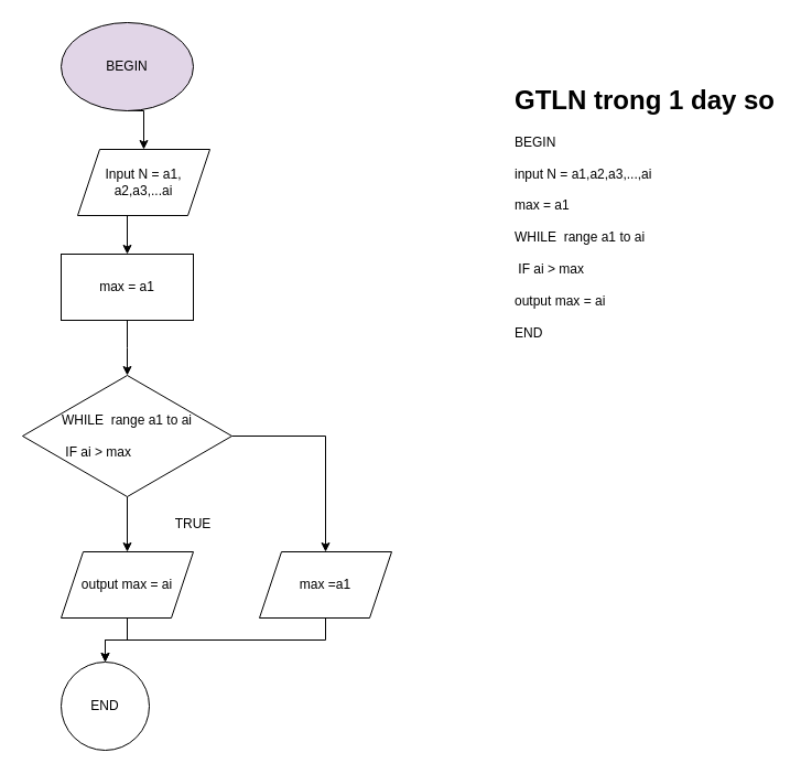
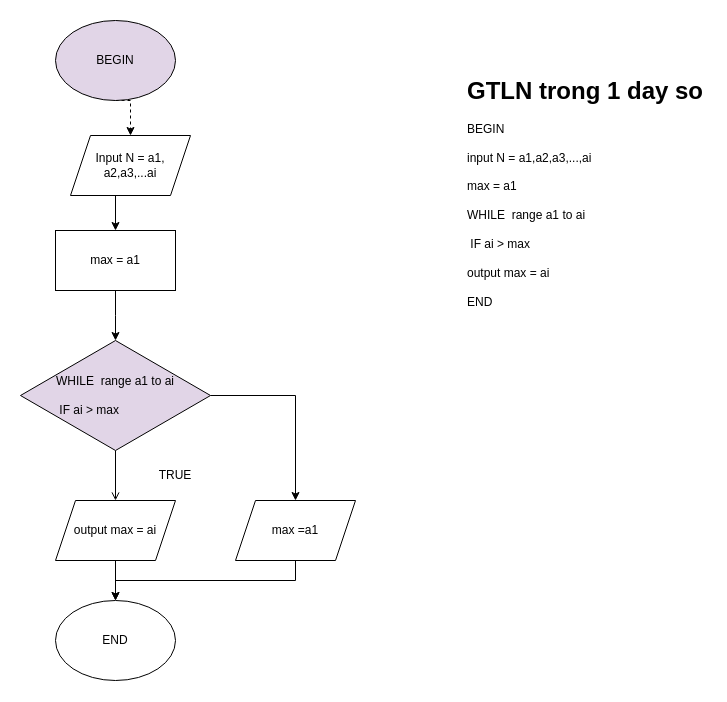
  <mxCell id="0" />
  <mxCell id="1" parent="0" />
  <mxCell id="2" value="&lt;h1 style=&quot;margin-top: 0px;&quot;&gt;GTLN trong 1 day so&lt;/h1&gt;&lt;div&gt;BEGIN&lt;/div&gt;&lt;div&gt;&lt;br&gt;&lt;/div&gt;&lt;div&gt;input N = a1,a2,a3,...,ai&lt;/div&gt;&lt;div&gt;&amp;nbsp;&amp;nbsp;&lt;/div&gt;&lt;div&gt;max = a1&amp;nbsp;&lt;/div&gt;&lt;div&gt;&lt;br&gt;&lt;/div&gt;&lt;div&gt;WHILE&amp;nbsp;&amp;nbsp;&lt;span style=&quot;background-color: transparent; color: light-dark(rgb(0, 0, 0), rgb(255, 255, 255));&quot;&gt;range a1 to ai&lt;/span&gt;&lt;/div&gt;&lt;div&gt;&lt;span style=&quot;background-color: transparent; color: light-dark(rgb(0, 0, 0), rgb(255, 255, 255));&quot;&gt;&lt;br&gt;&lt;/span&gt;&lt;/div&gt;&lt;div&gt;&lt;span style=&quot;background-color: transparent; color: light-dark(rgb(0, 0, 0), rgb(255, 255, 255));&quot;&gt;&amp;nbsp;IF ai &amp;gt; max&lt;/span&gt;&lt;/div&gt;&lt;div&gt;&lt;span style=&quot;background-color: transparent; color: light-dark(rgb(0, 0, 0), rgb(255, 255, 255));&quot;&gt;&lt;br&gt;&lt;/span&gt;&lt;/div&gt;&lt;div&gt;&lt;span style=&quot;background-color: transparent; color: light-dark(rgb(0, 0, 0), rgb(255, 255, 255));&quot;&gt;output max = ai&amp;nbsp;&lt;/span&gt;&lt;/div&gt;&lt;div&gt;&lt;span style=&quot;background-color: transparent; color: light-dark(rgb(0, 0, 0), rgb(255, 255, 255));&quot;&gt;&lt;br&gt;&lt;/span&gt;&lt;/div&gt;&lt;div&gt;&lt;span style=&quot;background-color: transparent; color: light-dark(rgb(0, 0, 0), rgb(255, 255, 255));&quot;&gt;END&amp;nbsp;&lt;/span&gt;&lt;/div&gt;&lt;div&gt;&lt;span style=&quot;background-color: transparent; color: light-dark(rgb(0, 0, 0), rgb(255, 255, 255));&quot;&gt;&amp;nbsp; &amp;nbsp;&amp;nbsp;&lt;/span&gt;&lt;/div&gt;&lt;div&gt;&lt;br&gt;&lt;/div&gt;" style="text;html=1;whiteSpace=wrap;overflow=hidden;rounded=0;" vertex="1" parent="1"><mxGeometry x="465" y="70" width="240" height="390" as="geometry" /></mxCell>
- <mxCell id="3" style="edgeStyle=orthogonalEdgeStyle;rounded=0;orthogonalLoop=1;jettySize=auto;html=1;exitX=0.5;exitY=1;exitDx=0;exitDy=0;entryX=0.5;entryY=0;entryDx=0;entryDy=0;" edge="1" parent="1" source="4" target="6"><mxGeometry relative="1" as="geometry" /></mxCell>
+ <mxCell id="3" style="edgeStyle=orthogonalEdgeStyle;rounded=0;orthogonalLoop=1;jettySize=auto;html=1;exitX=0.5;exitY=1;exitDx=0;exitDy=0;entryX=0.5;entryY=0;entryDx=0;entryDy=0;dashed=1;" edge="1" parent="1" source="4" target="6"><mxGeometry relative="1" as="geometry" /></mxCell>
  <mxCell id="4" value="BEGIN" style="ellipse;whiteSpace=wrap;html=1;fillColor=#e1d5e7;" vertex="1" parent="1"><mxGeometry x="55" y="20" width="120" height="80" as="geometry" /></mxCell>
  <mxCell id="5" style="edgeStyle=orthogonalEdgeStyle;rounded=0;orthogonalLoop=1;jettySize=auto;html=1;exitX=0.5;exitY=1;exitDx=0;exitDy=0;entryX=0.5;entryY=0;entryDx=0;entryDy=0;" edge="1" parent="1" source="6" target="8"><mxGeometry relative="1" as="geometry" /></mxCell>
  <mxCell id="6" value="Input N = a1, a2,a3,...ai" style="shape=parallelogram;perimeter=parallelogramPerimeter;whiteSpace=wrap;html=1;fixedSize=1;" vertex="1" parent="1"><mxGeometry x="70" y="135" width="120" height="60" as="geometry" /></mxCell>
  <mxCell id="7" style="edgeStyle=orthogonalEdgeStyle;rounded=0;orthogonalLoop=1;jettySize=auto;html=1;exitX=0.5;exitY=1;exitDx=0;exitDy=0;entryX=0.5;entryY=0;entryDx=0;entryDy=0;" edge="1" parent="1" source="8"><mxGeometry relative="1" as="geometry"><mxPoint x="115" y="340" as="targetPoint" /></mxGeometry></mxCell>
  <mxCell id="8" value="max = a1" style="rounded=0;whiteSpace=wrap;html=1;" vertex="1" parent="1"><mxGeometry x="55" y="230" width="120" height="60" as="geometry" /></mxCell>
  <mxCell id="9" style="edgeStyle=orthogonalEdgeStyle;rounded=0;orthogonalLoop=1;jettySize=auto;html=1;exitX=0.5;exitY=1;exitDx=0;exitDy=0;entryX=0.5;entryY=0;entryDx=0;entryDy=0;" edge="1" parent="1" source="10" target="11"><mxGeometry relative="1" as="geometry" /></mxCell>
  <mxCell id="10" value="output max = ai" style="shape=parallelogram;perimeter=parallelogramPerimeter;whiteSpace=wrap;html=1;fixedSize=1;" vertex="1" parent="1"><mxGeometry x="55" y="500" width="120" height="60" as="geometry" /></mxCell>
- <mxCell id="11" value="END" style="ellipse;whiteSpace=wrap;html=1;" vertex="1" parent="1"><mxGeometry x="55" y="600" width="80" height="80" as="geometry" /></mxCell>
- <mxCell id="12" style="edgeStyle=orthogonalEdgeStyle;rounded=0;orthogonalLoop=1;jettySize=auto;html=1;exitX=0.5;exitY=1;exitDx=0;exitDy=0;" edge="1" parent="1" source="14" target="10"><mxGeometry relative="1" as="geometry" /></mxCell>
+ <mxCell id="11" value="END" style="ellipse;whiteSpace=wrap;html=1;" vertex="1" parent="1"><mxGeometry x="55" y="600" width="120" height="80" as="geometry" /></mxCell>
+ <mxCell id="12" style="edgeStyle=orthogonalEdgeStyle;rounded=0;orthogonalLoop=1;jettySize=auto;html=1;exitX=0.5;exitY=1;exitDx=0;exitDy=0;endArrow=open;" edge="1" parent="1" source="14" target="10"><mxGeometry relative="1" as="geometry" /></mxCell>
  <mxCell id="13" style="edgeStyle=orthogonalEdgeStyle;rounded=0;orthogonalLoop=1;jettySize=auto;html=1;exitX=1;exitY=0.5;exitDx=0;exitDy=0;entryX=0.5;entryY=0;entryDx=0;entryDy=0;" edge="1" parent="1" source="14" target="17"><mxGeometry relative="1" as="geometry" /></mxCell>
- <mxCell id="14" value="&lt;div style=&quot;text-align: left;&quot;&gt;WHILE&amp;nbsp;&amp;nbsp;&lt;span style=&quot;background-color: transparent; color: light-dark(rgb(0, 0, 0), rgb(255, 255, 255));&quot;&gt;range a1 to ai&lt;/span&gt;&lt;/div&gt;&lt;div style=&quot;text-align: left;&quot;&gt;&lt;span style=&quot;background-color: transparent; color: light-dark(rgb(0, 0, 0), rgb(255, 255, 255));&quot;&gt;&lt;br&gt;&lt;/span&gt;&lt;/div&gt;&lt;div style=&quot;text-align: left;&quot;&gt;&lt;span style=&quot;background-color: transparent; color: light-dark(rgb(0, 0, 0), rgb(255, 255, 255));&quot;&gt;&amp;nbsp;IF ai &amp;gt; max&lt;/span&gt;&lt;/div&gt;" style="rhombus;whiteSpace=wrap;html=1;" vertex="1" parent="1"><mxGeometry x="20" y="340" width="190" height="110" as="geometry" /></mxCell>
+ <mxCell id="14" value="&lt;div style=&quot;text-align: left;&quot;&gt;WHILE&amp;nbsp;&amp;nbsp;&lt;span style=&quot;background-color: transparent; color: light-dark(rgb(0, 0, 0), rgb(255, 255, 255));&quot;&gt;range a1 to ai&lt;/span&gt;&lt;/div&gt;&lt;div style=&quot;text-align: left;&quot;&gt;&lt;span style=&quot;background-color: transparent; color: light-dark(rgb(0, 0, 0), rgb(255, 255, 255));&quot;&gt;&lt;br&gt;&lt;/span&gt;&lt;/div&gt;&lt;div style=&quot;text-align: left;&quot;&gt;&lt;span style=&quot;background-color: transparent; color: light-dark(rgb(0, 0, 0), rgb(255, 255, 255));&quot;&gt;&amp;nbsp;IF ai &amp;gt; max&lt;/span&gt;&lt;/div&gt;" style="rhombus;whiteSpace=wrap;html=1;fillColor=#e1d5e7;" vertex="1" parent="1"><mxGeometry x="20" y="340" width="190" height="110" as="geometry" /></mxCell>
  <mxCell id="15" value="TRUE" style="text;html=1;align=center;verticalAlign=middle;whiteSpace=wrap;rounded=0;" vertex="1" parent="1"><mxGeometry x="145" y="460" width="60" height="30" as="geometry" /></mxCell>
  <mxCell id="16" style="edgeStyle=orthogonalEdgeStyle;rounded=0;orthogonalLoop=1;jettySize=auto;html=1;exitX=0.5;exitY=1;exitDx=0;exitDy=0;" edge="1" parent="1" source="17" target="11"><mxGeometry relative="1" as="geometry" /></mxCell>
  <mxCell id="17" value="max =a1" style="shape=parallelogram;perimeter=parallelogramPerimeter;whiteSpace=wrap;html=1;fixedSize=1;" vertex="1" parent="1"><mxGeometry x="235" y="500" width="120" height="60" as="geometry" /></mxCell>
